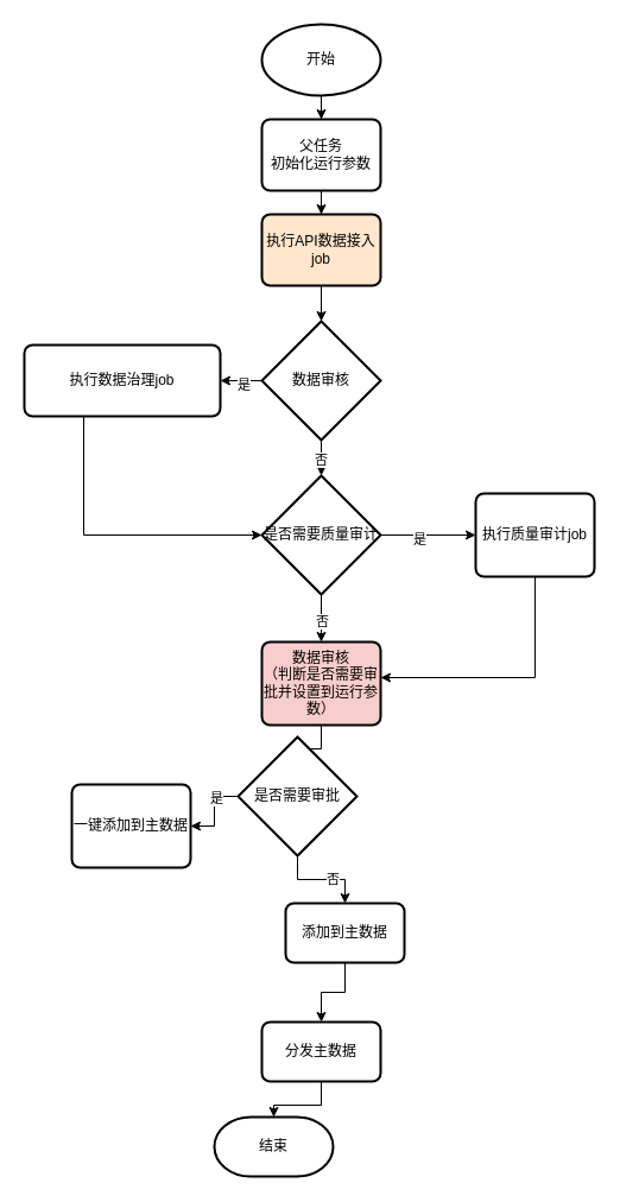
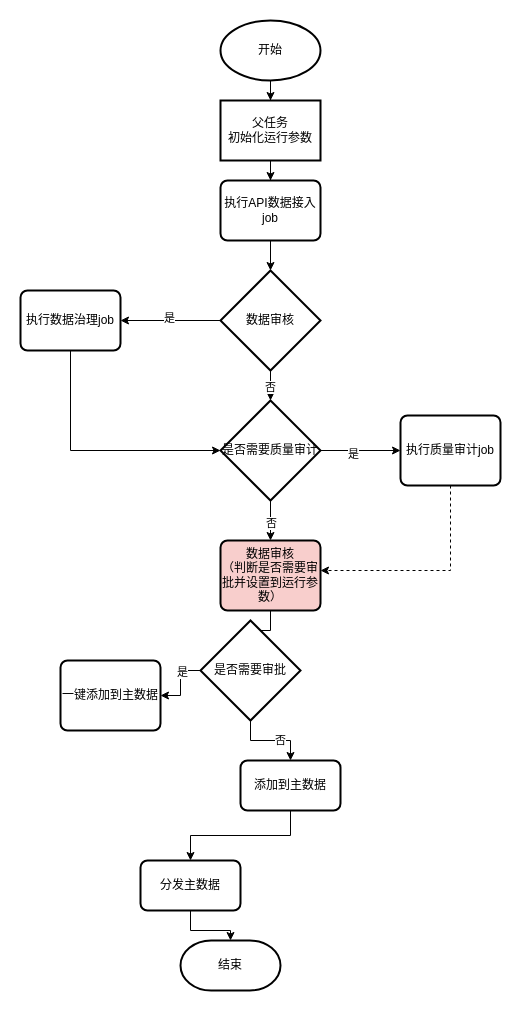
  <mxCell id="0" />
  <mxCell id="1" parent="0" />
  <mxCell id="2" value="" style="edgeStyle=orthogonalEdgeStyle;rounded=0;orthogonalLoop=1;jettySize=auto;html=1;" edge="1" parent="1" source="3" target="13"><mxGeometry relative="1" as="geometry" /></mxCell>
  <mxCell id="3" value="开始" style="strokeWidth=2;html=1;shape=mxgraph.flowchart.start_1;whiteSpace=wrap;" vertex="1" parent="1"><mxGeometry x="220" y="20" width="100" height="60" as="geometry" /></mxCell>
  <mxCell id="4" value="" style="edgeStyle=orthogonalEdgeStyle;rounded=0;orthogonalLoop=1;jettySize=auto;html=1;" edge="1" parent="1" source="5" target="10"><mxGeometry relative="1" as="geometry" /></mxCell>
- <mxCell id="5" value="执行API数据接入job" style="rounded=1;whiteSpace=wrap;html=1;absoluteArcSize=1;arcSize=14;strokeWidth=2;fillColor=#ffe6cc;" vertex="1" parent="1"><mxGeometry x="220" y="180" width="100" height="60" as="geometry" /></mxCell>
+ <mxCell id="5" value="执行API数据接入job" style="rounded=1;whiteSpace=wrap;html=1;absoluteArcSize=1;arcSize=14;strokeWidth=2;" vertex="1" parent="1"><mxGeometry x="220" y="180" width="100" height="60" as="geometry" /></mxCell>
  <mxCell id="6" value="" style="edgeStyle=orthogonalEdgeStyle;rounded=0;orthogonalLoop=1;jettySize=auto;html=1;" edge="1" parent="1" source="10" target="11"><mxGeometry relative="1" as="geometry" /></mxCell>
  <mxCell id="7" value="是" style="edgeLabel;html=1;align=center;verticalAlign=middle;resizable=0;points=[];" vertex="1" connectable="0" parent="6"><mxGeometry x="0.046" y="-3" relative="1" as="geometry"><mxPoint as="offset" /></mxGeometry></mxCell>
  <mxCell id="8" value="" style="edgeStyle=orthogonalEdgeStyle;rounded=0;orthogonalLoop=1;jettySize=auto;html=1;" edge="1" parent="1" source="10" target="18"><mxGeometry relative="1" as="geometry" /></mxCell>
  <mxCell id="9" value="否" style="edgeLabel;html=1;align=center;verticalAlign=middle;resizable=0;points=[];" vertex="1" connectable="0" parent="8"><mxGeometry x="-0.037" y="1" relative="1" as="geometry"><mxPoint as="offset" /></mxGeometry></mxCell>
  <mxCell id="10" value="数据审核" style="strokeWidth=2;html=1;shape=mxgraph.flowchart.decision;whiteSpace=wrap;" vertex="1" parent="1"><mxGeometry x="220" y="270" width="100" height="100" as="geometry" /></mxCell>
- <mxCell id="11" value="执行数据治理job" style="rounded=1;whiteSpace=wrap;html=1;absoluteArcSize=1;arcSize=14;strokeWidth=2;" vertex="1" parent="1"><mxGeometry x="20" y="290" width="165" height="60" as="geometry" /></mxCell>
+ <mxCell id="11" value="执行数据治理job" style="rounded=1;whiteSpace=wrap;html=1;absoluteArcSize=1;arcSize=14;strokeWidth=2;" vertex="1" parent="1"><mxGeometry x="20" y="290" width="100" height="60" as="geometry" /></mxCell>
  <mxCell id="12" value="" style="edgeStyle=orthogonalEdgeStyle;rounded=0;orthogonalLoop=1;jettySize=auto;html=1;" edge="1" parent="1" source="13" target="5"><mxGeometry relative="1" as="geometry" /></mxCell>
- <mxCell id="13" value="父任务&lt;br&gt;初始化运行参数" style="rounded=1;whiteSpace=wrap;html=1;absoluteArcSize=1;arcSize=14;strokeWidth=2;" vertex="1" parent="1"><mxGeometry x="220" y="100" width="100" height="60" as="geometry" /></mxCell>
+ <mxCell id="13" value="父任务&lt;br&gt;初始化运行参数" style="whiteSpace=wrap;html=1;absoluteArcSize=1;arcSize=14;strokeWidth=2;rounded=0;" vertex="1" parent="1"><mxGeometry x="220" y="100" width="100" height="60" as="geometry" /></mxCell>
  <mxCell id="14" value="" style="edgeStyle=orthogonalEdgeStyle;rounded=0;orthogonalLoop=1;jettySize=auto;html=1;" edge="1" parent="1" source="18" target="21"><mxGeometry relative="1" as="geometry" /></mxCell>
  <mxCell id="15" value="是" style="edgeLabel;html=1;align=center;verticalAlign=middle;resizable=0;points=[];" vertex="1" connectable="0" parent="14"><mxGeometry x="-0.207" y="-3" relative="1" as="geometry"><mxPoint as="offset" /></mxGeometry></mxCell>
  <mxCell id="16" value="" style="edgeStyle=orthogonalEdgeStyle;rounded=0;orthogonalLoop=1;jettySize=auto;html=1;" edge="1" parent="1" source="18" target="23"><mxGeometry relative="1" as="geometry" /></mxCell>
  <mxCell id="17" value="否" style="edgeLabel;html=1;align=center;verticalAlign=middle;resizable=0;points=[];" vertex="1" connectable="0" parent="16"><mxGeometry x="0.093" relative="1" as="geometry"><mxPoint as="offset" /></mxGeometry></mxCell>
  <mxCell id="18" value="是否需要质量审计" style="strokeWidth=2;html=1;shape=mxgraph.flowchart.decision;whiteSpace=wrap;" vertex="1" parent="1"><mxGeometry x="220" y="400" width="100" height="100" as="geometry" /></mxCell>
  <mxCell id="19" style="edgeStyle=orthogonalEdgeStyle;rounded=0;orthogonalLoop=1;jettySize=auto;html=1;entryX=0;entryY=0.5;entryDx=0;entryDy=0;entryPerimeter=0;" edge="1" parent="1" source="11" target="18"><mxGeometry relative="1" as="geometry"><Array as="points"><mxPoint x="70" y="450" /></Array></mxGeometry></mxCell>
- <mxCell id="20" style="edgeStyle=orthogonalEdgeStyle;rounded=0;orthogonalLoop=1;jettySize=auto;html=1;" edge="1" parent="1" source="21" target="23"><mxGeometry relative="1" as="geometry"><Array as="points"><mxPoint x="450" y="570" /></Array></mxGeometry></mxCell>
+ <mxCell id="20" style="edgeStyle=orthogonalEdgeStyle;rounded=0;orthogonalLoop=1;jettySize=auto;html=1;dashed=1;" edge="1" parent="1" source="21" target="23"><mxGeometry relative="1" as="geometry"><Array as="points"><mxPoint x="450" y="570" /></Array></mxGeometry></mxCell>
  <mxCell id="21" value="执行质量审计job" style="rounded=1;whiteSpace=wrap;html=1;absoluteArcSize=1;arcSize=14;strokeWidth=2;" vertex="1" parent="1"><mxGeometry x="400" y="415" width="100" height="70" as="geometry" /></mxCell>
  <mxCell id="22" value="" style="edgeStyle=orthogonalEdgeStyle;rounded=0;orthogonalLoop=1;jettySize=auto;html=1;" edge="1" parent="1" source="23" target="28"><mxGeometry relative="1" as="geometry" /></mxCell>
  <mxCell id="23" value="数据审核&lt;br&gt;（判断是否需要审批并设置到运行参数）" style="rounded=1;whiteSpace=wrap;html=1;absoluteArcSize=1;arcSize=14;strokeWidth=2;fillColor=#f8cecc;" vertex="1" parent="1"><mxGeometry x="220" y="540" width="100" height="70" as="geometry" /></mxCell>
  <mxCell id="24" value="" style="edgeStyle=orthogonalEdgeStyle;rounded=0;orthogonalLoop=1;jettySize=auto;html=1;" edge="1" parent="1" source="28" target="29"><mxGeometry relative="1" as="geometry" /></mxCell>
  <mxCell id="25" value="是" style="edgeLabel;html=1;align=center;verticalAlign=middle;resizable=0;points=[];" vertex="1" connectable="0" parent="24"><mxGeometry x="-0.367" y="1" relative="1" as="geometry"><mxPoint as="offset" /></mxGeometry></mxCell>
  <mxCell id="26" value="" style="edgeStyle=orthogonalEdgeStyle;rounded=0;orthogonalLoop=1;jettySize=auto;html=1;" edge="1" parent="1" source="28" target="31"><mxGeometry relative="1" as="geometry" /></mxCell>
  <mxCell id="27" value="否" style="edgeLabel;html=1;align=center;verticalAlign=middle;resizable=0;points=[];" vertex="1" connectable="0" parent="26"><mxGeometry x="0.213" y="1" relative="1" as="geometry"><mxPoint as="offset" /></mxGeometry></mxCell>
  <mxCell id="28" value="是否需要审批" style="strokeWidth=2;html=1;shape=mxgraph.flowchart.decision;whiteSpace=wrap;" vertex="1" parent="1"><mxGeometry x="200" y="620" width="100" height="100" as="geometry" /></mxCell>
  <mxCell id="29" value="一键添加到主数据" style="rounded=1;whiteSpace=wrap;html=1;absoluteArcSize=1;arcSize=14;strokeWidth=2;" vertex="1" parent="1"><mxGeometry x="60" y="660" width="100" height="70" as="geometry" /></mxCell>
  <mxCell id="30" value="" style="edgeStyle=orthogonalEdgeStyle;rounded=0;orthogonalLoop=1;jettySize=auto;html=1;" edge="1" parent="1" source="31" target="33"><mxGeometry relative="1" as="geometry" /></mxCell>
  <mxCell id="31" value="添加到主数据" style="rounded=1;whiteSpace=wrap;html=1;absoluteArcSize=1;arcSize=14;strokeWidth=2;" vertex="1" parent="1"><mxGeometry x="240" y="760" width="100" height="50" as="geometry" /></mxCell>
  <mxCell id="32" value="" style="edgeStyle=orthogonalEdgeStyle;rounded=0;orthogonalLoop=1;jettySize=auto;html=1;" edge="1" parent="1" source="33" target="34"><mxGeometry relative="1" as="geometry" /></mxCell>
- <mxCell id="33" value="分发主数据" style="rounded=1;whiteSpace=wrap;html=1;absoluteArcSize=1;arcSize=14;strokeWidth=2;" vertex="1" parent="1"><mxGeometry x="220" y="860" width="100" height="50" as="geometry" /></mxCell>
+ <mxCell id="33" value="分发主数据" style="rounded=1;whiteSpace=wrap;html=1;absoluteArcSize=1;arcSize=14;strokeWidth=2;" vertex="1" parent="1"><mxGeometry x="140" y="860" width="100" height="50" as="geometry" /></mxCell>
  <mxCell id="34" value="结束" style="strokeWidth=2;html=1;shape=mxgraph.flowchart.terminator;whiteSpace=wrap;" vertex="1" parent="1"><mxGeometry x="180" y="940" width="100" height="50" as="geometry" /></mxCell>
